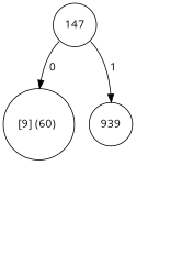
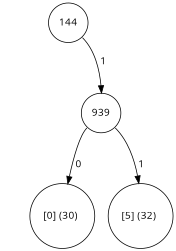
  digraph {
    fontname="Open Sans"
    node [fontname="Open Sans" shape=circle]
    edge [fontname="Open Sans" tailport=sw]
-   n1 [label="[9] (60) " width=0.5]
-   144 [width=0.5 label=147]
+   144 [width=0.5]
    n3 [label=939 width=0.5]
-   144 -> n1 [label=" 0"]
+   n4 [label="[0] (30) " width=0.5]
+   n5 [label="[5] (32) " width=0.5]
    144 -> n3 [label=" 1" tailport=se]
+   n3 -> n4 [label=" 0"]
+   n3 -> n5 [label=" 1" tailport=se]
  }
